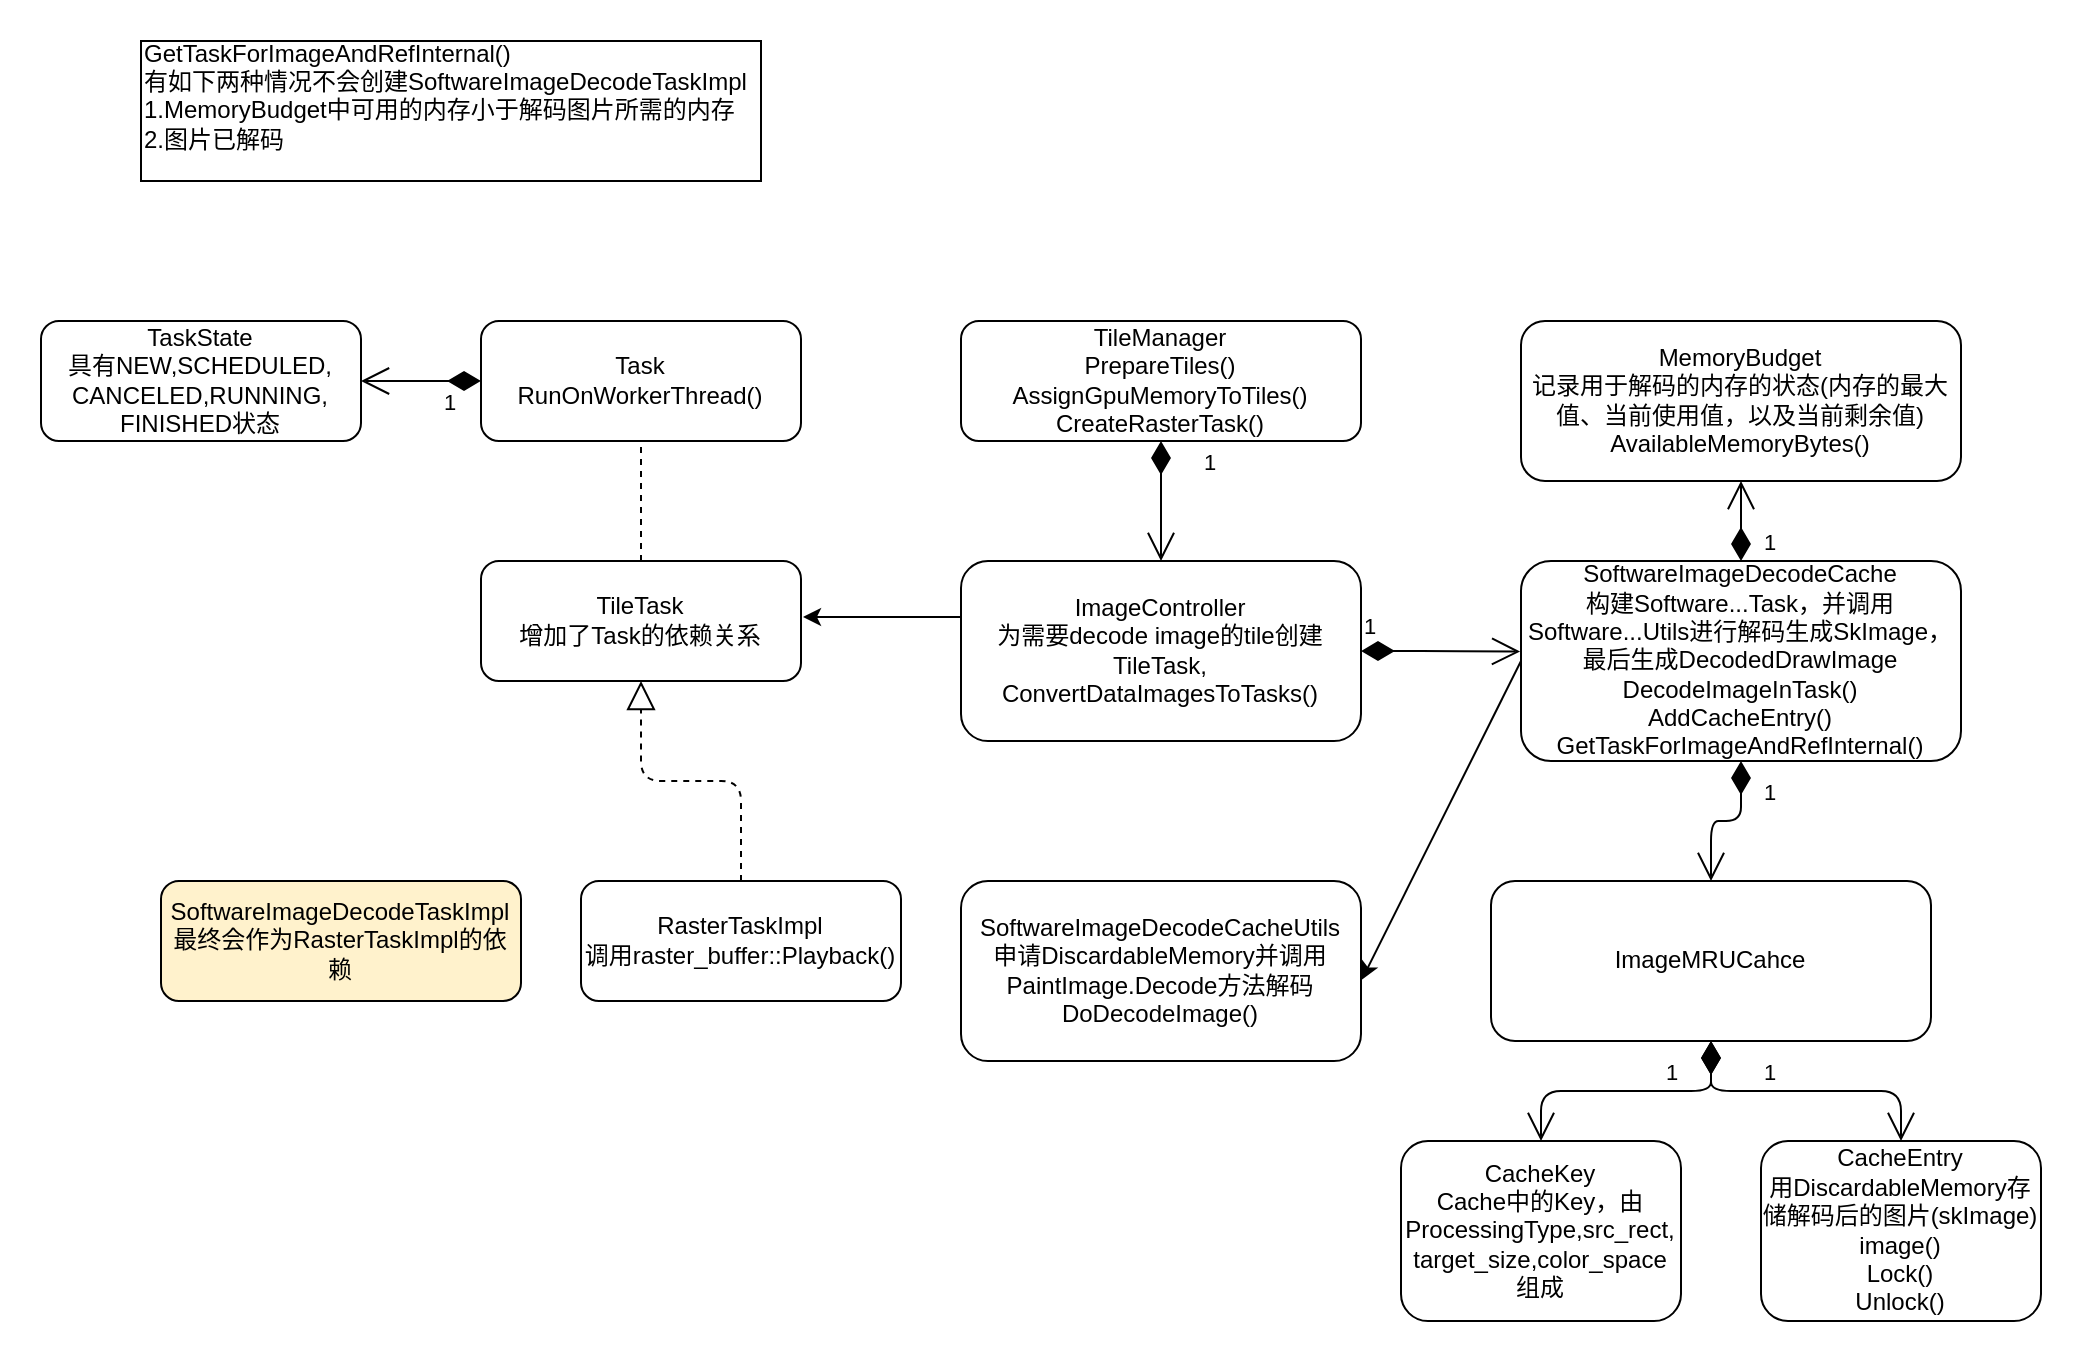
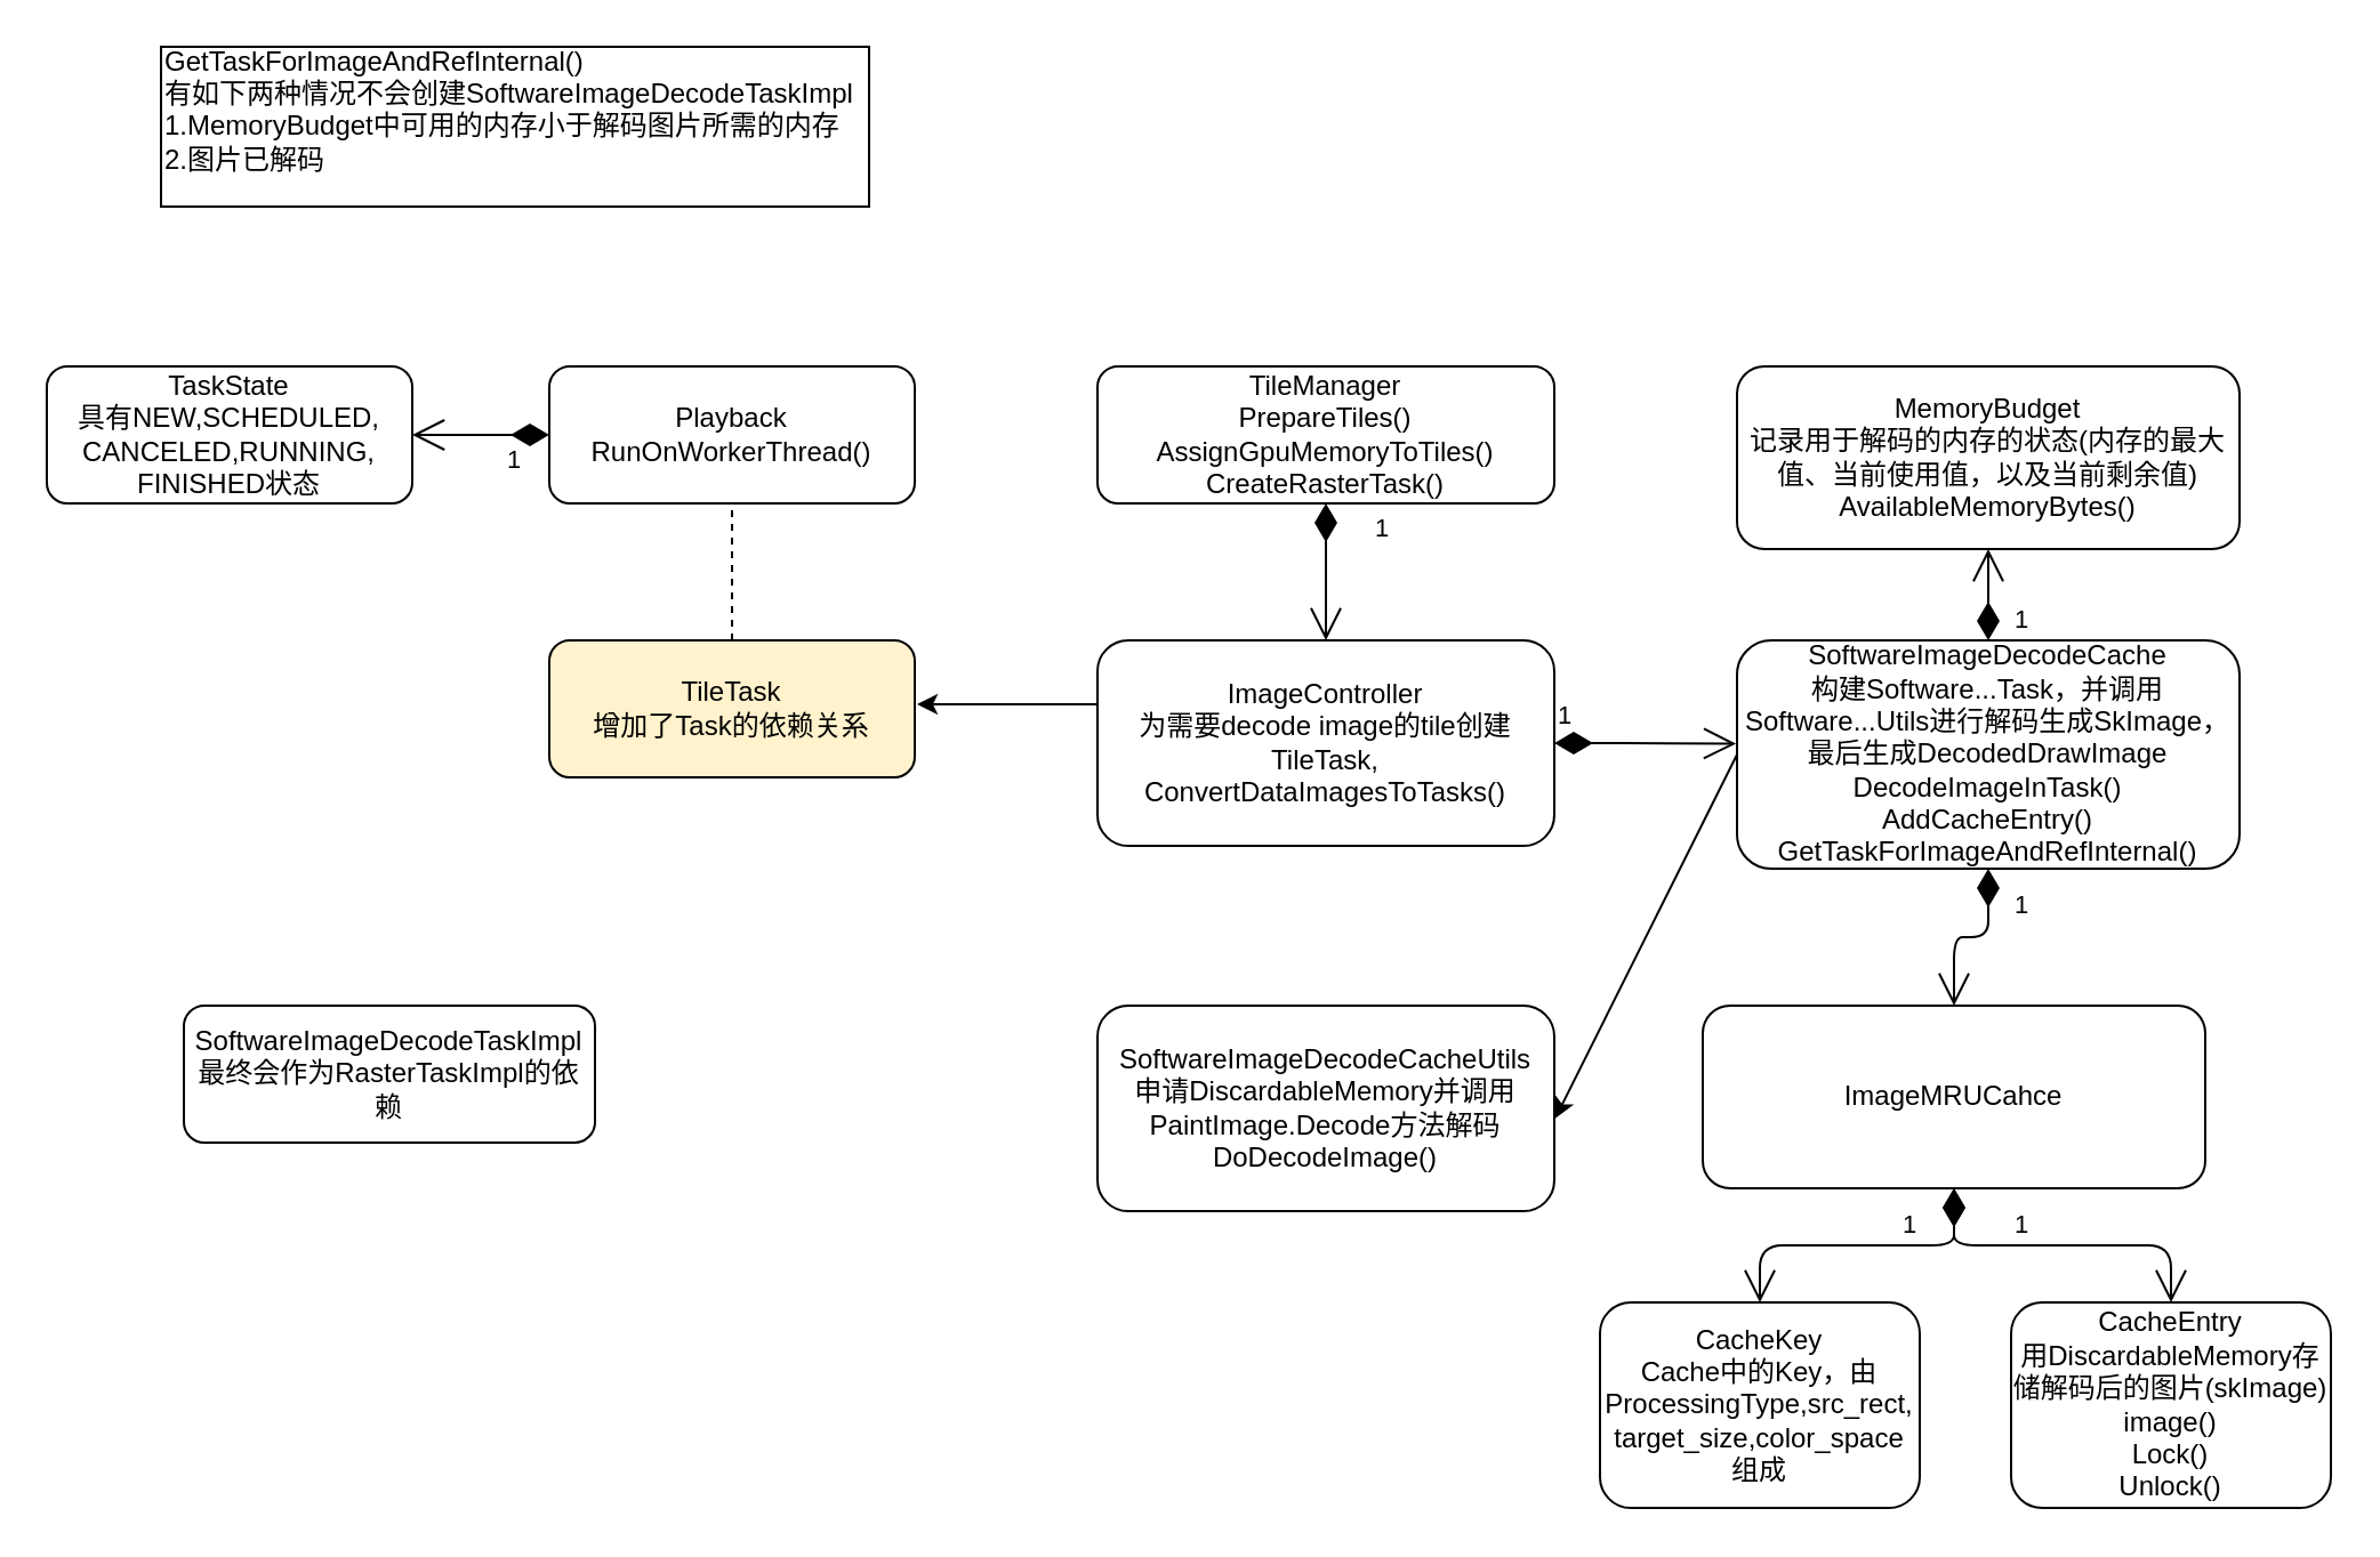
  <mxCell id="0" />
  <mxCell id="1" parent="0" />
  <mxCell id="2" value="TileManager&lt;br&gt;PrepareTiles()&lt;br&gt;AssignGpuMemoryToTiles()&lt;br&gt;CreateRasterTask()" style="rounded=1;whiteSpace=wrap;html=1;" vertex="1" parent="1"><mxGeometry x="480" y="160" width="200" height="60" as="geometry" /></mxCell>
  <mxCell id="3" value="SoftwareImageDecodeCache&lt;br&gt;构建Software...Task，并调用Software...Utils进行解码生成SkImage，最后生成DecodedDrawImage&lt;br&gt;DecodeImageInTask()&lt;br&gt;AddCacheEntry()&lt;br&gt;GetTaskForImageAndRefInternal()" style="rounded=1;whiteSpace=wrap;html=1;" vertex="1" parent="1"><mxGeometry x="760" y="280" width="220" height="100" as="geometry" /></mxCell>
- <mxCell id="4" value="Task&lt;br&gt;RunOnWorkerThread()" style="rounded=1;whiteSpace=wrap;html=1;" vertex="1" parent="1"><mxGeometry x="240" y="160" width="160" height="60" as="geometry" /></mxCell>
- <mxCell id="5" value="TileTask&lt;br&gt;增加了Task的依赖关系" style="rounded=1;whiteSpace=wrap;html=1;" vertex="1" parent="1"><mxGeometry x="240" y="280" width="160" height="60" as="geometry" /></mxCell>
+ <mxCell id="4" value="Playback&lt;br&gt;RunOnWorkerThread()" style="rounded=1;whiteSpace=wrap;html=1;" vertex="1" parent="1"><mxGeometry x="240" y="160" width="160" height="60" as="geometry" /></mxCell>
+ <mxCell id="5" value="TileTask&lt;br&gt;增加了Task的依赖关系" style="rounded=1;whiteSpace=wrap;html=1;fillColor=#fff2cc;" vertex="1" parent="1"><mxGeometry x="240" y="280" width="160" height="60" as="geometry" /></mxCell>
  <mxCell id="6" value="TaskState&lt;br&gt;具有NEW,SCHEDULED,&lt;br&gt;CANCELED,RUNNING,&lt;br&gt;FINISHED状态" style="rounded=1;whiteSpace=wrap;html=1;" vertex="1" parent="1"><mxGeometry x="20" y="160" width="160" height="60" as="geometry" /></mxCell>
  <mxCell id="7" value="" style="endArrow=none;dashed=1;endFill=0;endSize=12;html=1;exitX=0.5;exitY=0;exitDx=0;exitDy=0;entryX=0.5;entryY=1;entryDx=0;entryDy=0;" edge="1" parent="1" source="5" target="4"><mxGeometry width="160" relative="1" as="geometry"><mxPoint x="-30" y="230" as="sourcePoint" /><mxPoint x="130" y="230" as="targetPoint" /></mxGeometry></mxCell>
  <mxCell id="8" value="MemoryBudget&lt;br&gt;记录用于解码的内存的状态(内存的最大值、当前使用值，以及当前剩余值)&lt;br&gt;AvailableMemoryBytes()" style="rounded=1;whiteSpace=wrap;html=1;" vertex="1" parent="1"><mxGeometry x="760" y="160" width="220" height="80" as="geometry" /></mxCell>
  <mxCell id="9" value="ImageMRUCahce" style="rounded=1;whiteSpace=wrap;html=1;" vertex="1" parent="1"><mxGeometry x="745" y="440" width="220" height="80" as="geometry" /></mxCell>
  <mxCell id="10" value="CacheEntry&lt;br&gt;用DiscardableMemory存储解码后的图片(skImage)&lt;br&gt;image()&lt;br&gt;Lock()&lt;br&gt;Unlock()&lt;br&gt;" style="rounded=1;whiteSpace=wrap;html=1;" vertex="1" parent="1"><mxGeometry x="880" y="570" width="140" height="90" as="geometry" /></mxCell>
  <mxCell id="11" value="CacheKey&lt;br&gt;Cache中的Key，由ProcessingType,src_rect,&lt;br&gt;target_size,color_space&lt;br&gt;组成" style="rounded=1;whiteSpace=wrap;html=1;" vertex="1" parent="1"><mxGeometry x="700" y="570" width="140" height="90" as="geometry" /></mxCell>
  <mxCell id="12" value="SoftwareImageDecodeCacheUtils&lt;br&gt;申请DiscardableMemory并调用PaintImage.Decode方法解码&lt;br&gt;DoDecodeImage()" style="rounded=1;whiteSpace=wrap;html=1;" vertex="1" parent="1"><mxGeometry x="480" y="440" width="200" height="90" as="geometry" /></mxCell>
- <mxCell id="13" value="SoftwareImageDecodeTaskImpl&lt;br&gt;最终会作为RasterTaskImpl的依赖" style="rounded=1;whiteSpace=wrap;html=1;fillColor=#fff2cc;" vertex="1" parent="1"><mxGeometry x="80" y="440" width="180" height="60" as="geometry" /></mxCell>
+ <mxCell id="13" value="SoftwareImageDecodeTaskImpl&lt;br&gt;最终会作为RasterTaskImpl的依赖" style="rounded=1;whiteSpace=wrap;html=1;" vertex="1" parent="1"><mxGeometry x="80" y="440" width="180" height="60" as="geometry" /></mxCell>
  <mxCell id="14" value="1" style="endArrow=open;html=1;endSize=12;startArrow=diamondThin;startSize=14;startFill=1;edgeStyle=orthogonalEdgeStyle;align=left;verticalAlign=bottom;exitX=0.5;exitY=0;exitDx=0;exitDy=0;entryX=0.5;entryY=1;entryDx=0;entryDy=0;" edge="1" parent="1" source="3" target="8"><mxGeometry x="-1" y="-10" relative="1" as="geometry"><mxPoint x="890" y="300" as="sourcePoint" /><mxPoint x="1050" y="300" as="targetPoint" /><mxPoint as="offset" /></mxGeometry></mxCell>
  <mxCell id="15" value="" style="endArrow=classic;html=1;exitX=0;exitY=0.5;exitDx=0;exitDy=0;entryX=1.002;entryY=0.549;entryDx=0;entryDy=0;entryPerimeter=0;" edge="1" parent="1" source="3" target="12"><mxGeometry width="50" height="50" relative="1" as="geometry"><mxPoint x="690" y="350" as="sourcePoint" /><mxPoint x="740" y="300" as="targetPoint" /></mxGeometry></mxCell>
  <mxCell id="16" value="1" style="endArrow=open;html=1;endSize=12;startArrow=diamondThin;startSize=14;startFill=1;edgeStyle=orthogonalEdgeStyle;align=left;verticalAlign=bottom;entryX=0.5;entryY=0;entryDx=0;entryDy=0;" edge="1" parent="1" source="3" target="9"><mxGeometry x="-0.333" y="10" relative="1" as="geometry"><mxPoint x="630" y="390" as="sourcePoint" /><mxPoint x="790" y="390" as="targetPoint" /><mxPoint as="offset" /></mxGeometry></mxCell>
  <mxCell id="17" value="1" style="endArrow=open;html=1;endSize=12;startArrow=diamondThin;startSize=14;startFill=1;edgeStyle=orthogonalEdgeStyle;align=left;verticalAlign=bottom;entryX=0.5;entryY=0;entryDx=0;entryDy=0;exitX=0.5;exitY=1;exitDx=0;exitDy=0;" edge="1" parent="1" source="9" target="11"><mxGeometry x="-0.267" relative="1" as="geometry"><mxPoint x="880" y="390" as="sourcePoint" /><mxPoint x="880" y="450" as="targetPoint" /><mxPoint as="offset" /></mxGeometry></mxCell>
  <mxCell id="18" value="1" style="endArrow=open;html=1;endSize=12;startArrow=diamondThin;startSize=14;startFill=1;edgeStyle=orthogonalEdgeStyle;align=left;verticalAlign=bottom;entryX=0.5;entryY=0;entryDx=0;entryDy=0;exitX=0.5;exitY=1;exitDx=0;exitDy=0;" edge="1" parent="1" source="9" target="10"><mxGeometry x="-0.308" relative="1" as="geometry"><mxPoint x="880" y="530" as="sourcePoint" /><mxPoint x="780" y="580" as="targetPoint" /><mxPoint as="offset" /></mxGeometry></mxCell>
  <mxCell id="19" value="GetTaskForImageAndRefInternal()&lt;br&gt;有如下两种情况不会创建SoftwareImageDecodeTaskImpl&lt;br&gt;1.MemoryBudget中可用的内存小于解码图片所需的内存&lt;br&gt;&lt;div&gt;&lt;span&gt;2.图片已解码&lt;/span&gt;&lt;/div&gt;&lt;div&gt;&lt;span&gt;&lt;br&gt;&lt;/span&gt;&lt;/div&gt;" style="html=1;align=left;" vertex="1" parent="1"><mxGeometry x="70" y="20" width="310" height="70" as="geometry" /></mxCell>
  <mxCell id="20" value="ImageController&lt;br&gt;为需要decode image的tile创建TileTask,&lt;br&gt;ConvertDataImagesToTasks()" style="rounded=1;whiteSpace=wrap;html=1;" vertex="1" parent="1"><mxGeometry x="480" y="280" width="200" height="90" as="geometry" /></mxCell>
- <mxCell id="21" value="RasterTaskImpl&lt;br&gt;调用raster_buffer::Playback()" style="rounded=1;whiteSpace=wrap;html=1;" vertex="1" parent="1"><mxGeometry x="290" y="440" width="160" height="60" as="geometry" /></mxCell>
  <mxCell id="22" value="1" style="endArrow=open;html=1;endSize=12;startArrow=diamondThin;startSize=14;startFill=1;edgeStyle=orthogonalEdgeStyle;align=left;verticalAlign=bottom;entryX=-0.002;entryY=0.453;entryDx=0;entryDy=0;entryPerimeter=0;" edge="1" parent="1" source="20" target="3"><mxGeometry x="-1" y="3" relative="1" as="geometry"><mxPoint x="800" y="350" as="sourcePoint" /><mxPoint x="759" y="324" as="targetPoint" /></mxGeometry></mxCell>
- <mxCell id="23" value="" style="endArrow=block;dashed=1;endFill=0;endSize=12;html=1;entryX=0.5;entryY=1;entryDx=0;entryDy=0;exitX=0.5;exitY=0;exitDx=0;exitDy=0;" edge="1" parent="1" source="21" target="5"><mxGeometry width="160" relative="1" as="geometry"><mxPoint x="140" y="450" as="sourcePoint" /><mxPoint x="140" y="350" as="targetPoint" /><Array as="points"><mxPoint x="370" y="390" /><mxPoint x="320" y="390" /></Array></mxGeometry></mxCell>
  <mxCell id="24" value="1" style="endArrow=open;html=1;endSize=12;startArrow=diamondThin;startSize=14;startFill=1;edgeStyle=orthogonalEdgeStyle;align=left;verticalAlign=bottom;exitX=0.5;exitY=1;exitDx=0;exitDy=0;" edge="1" parent="1" source="2"><mxGeometry x="-0.333" y="20" relative="1" as="geometry"><mxPoint x="420" y="390" as="sourcePoint" /><mxPoint x="580" y="280" as="targetPoint" /><mxPoint as="offset" /></mxGeometry></mxCell>
  <mxCell id="25" value="" style="endArrow=classic;html=1;" edge="1" parent="1"><mxGeometry width="50" height="50" relative="1" as="geometry"><mxPoint x="480" y="308" as="sourcePoint" /><mxPoint x="401" y="308" as="targetPoint" /></mxGeometry></mxCell>
  <mxCell id="26" value="1" style="endArrow=open;html=1;endSize=12;startArrow=diamondThin;startSize=14;startFill=1;edgeStyle=orthogonalEdgeStyle;align=left;verticalAlign=bottom;exitX=0;exitY=0.5;exitDx=0;exitDy=0;entryX=1;entryY=0.5;entryDx=0;entryDy=0;" edge="1" parent="1" source="4" target="6"><mxGeometry x="-0.333" y="20" relative="1" as="geometry"><mxPoint x="290" y="320" as="sourcePoint" /><mxPoint x="450" y="320" as="targetPoint" /><mxPoint as="offset" /></mxGeometry></mxCell>
